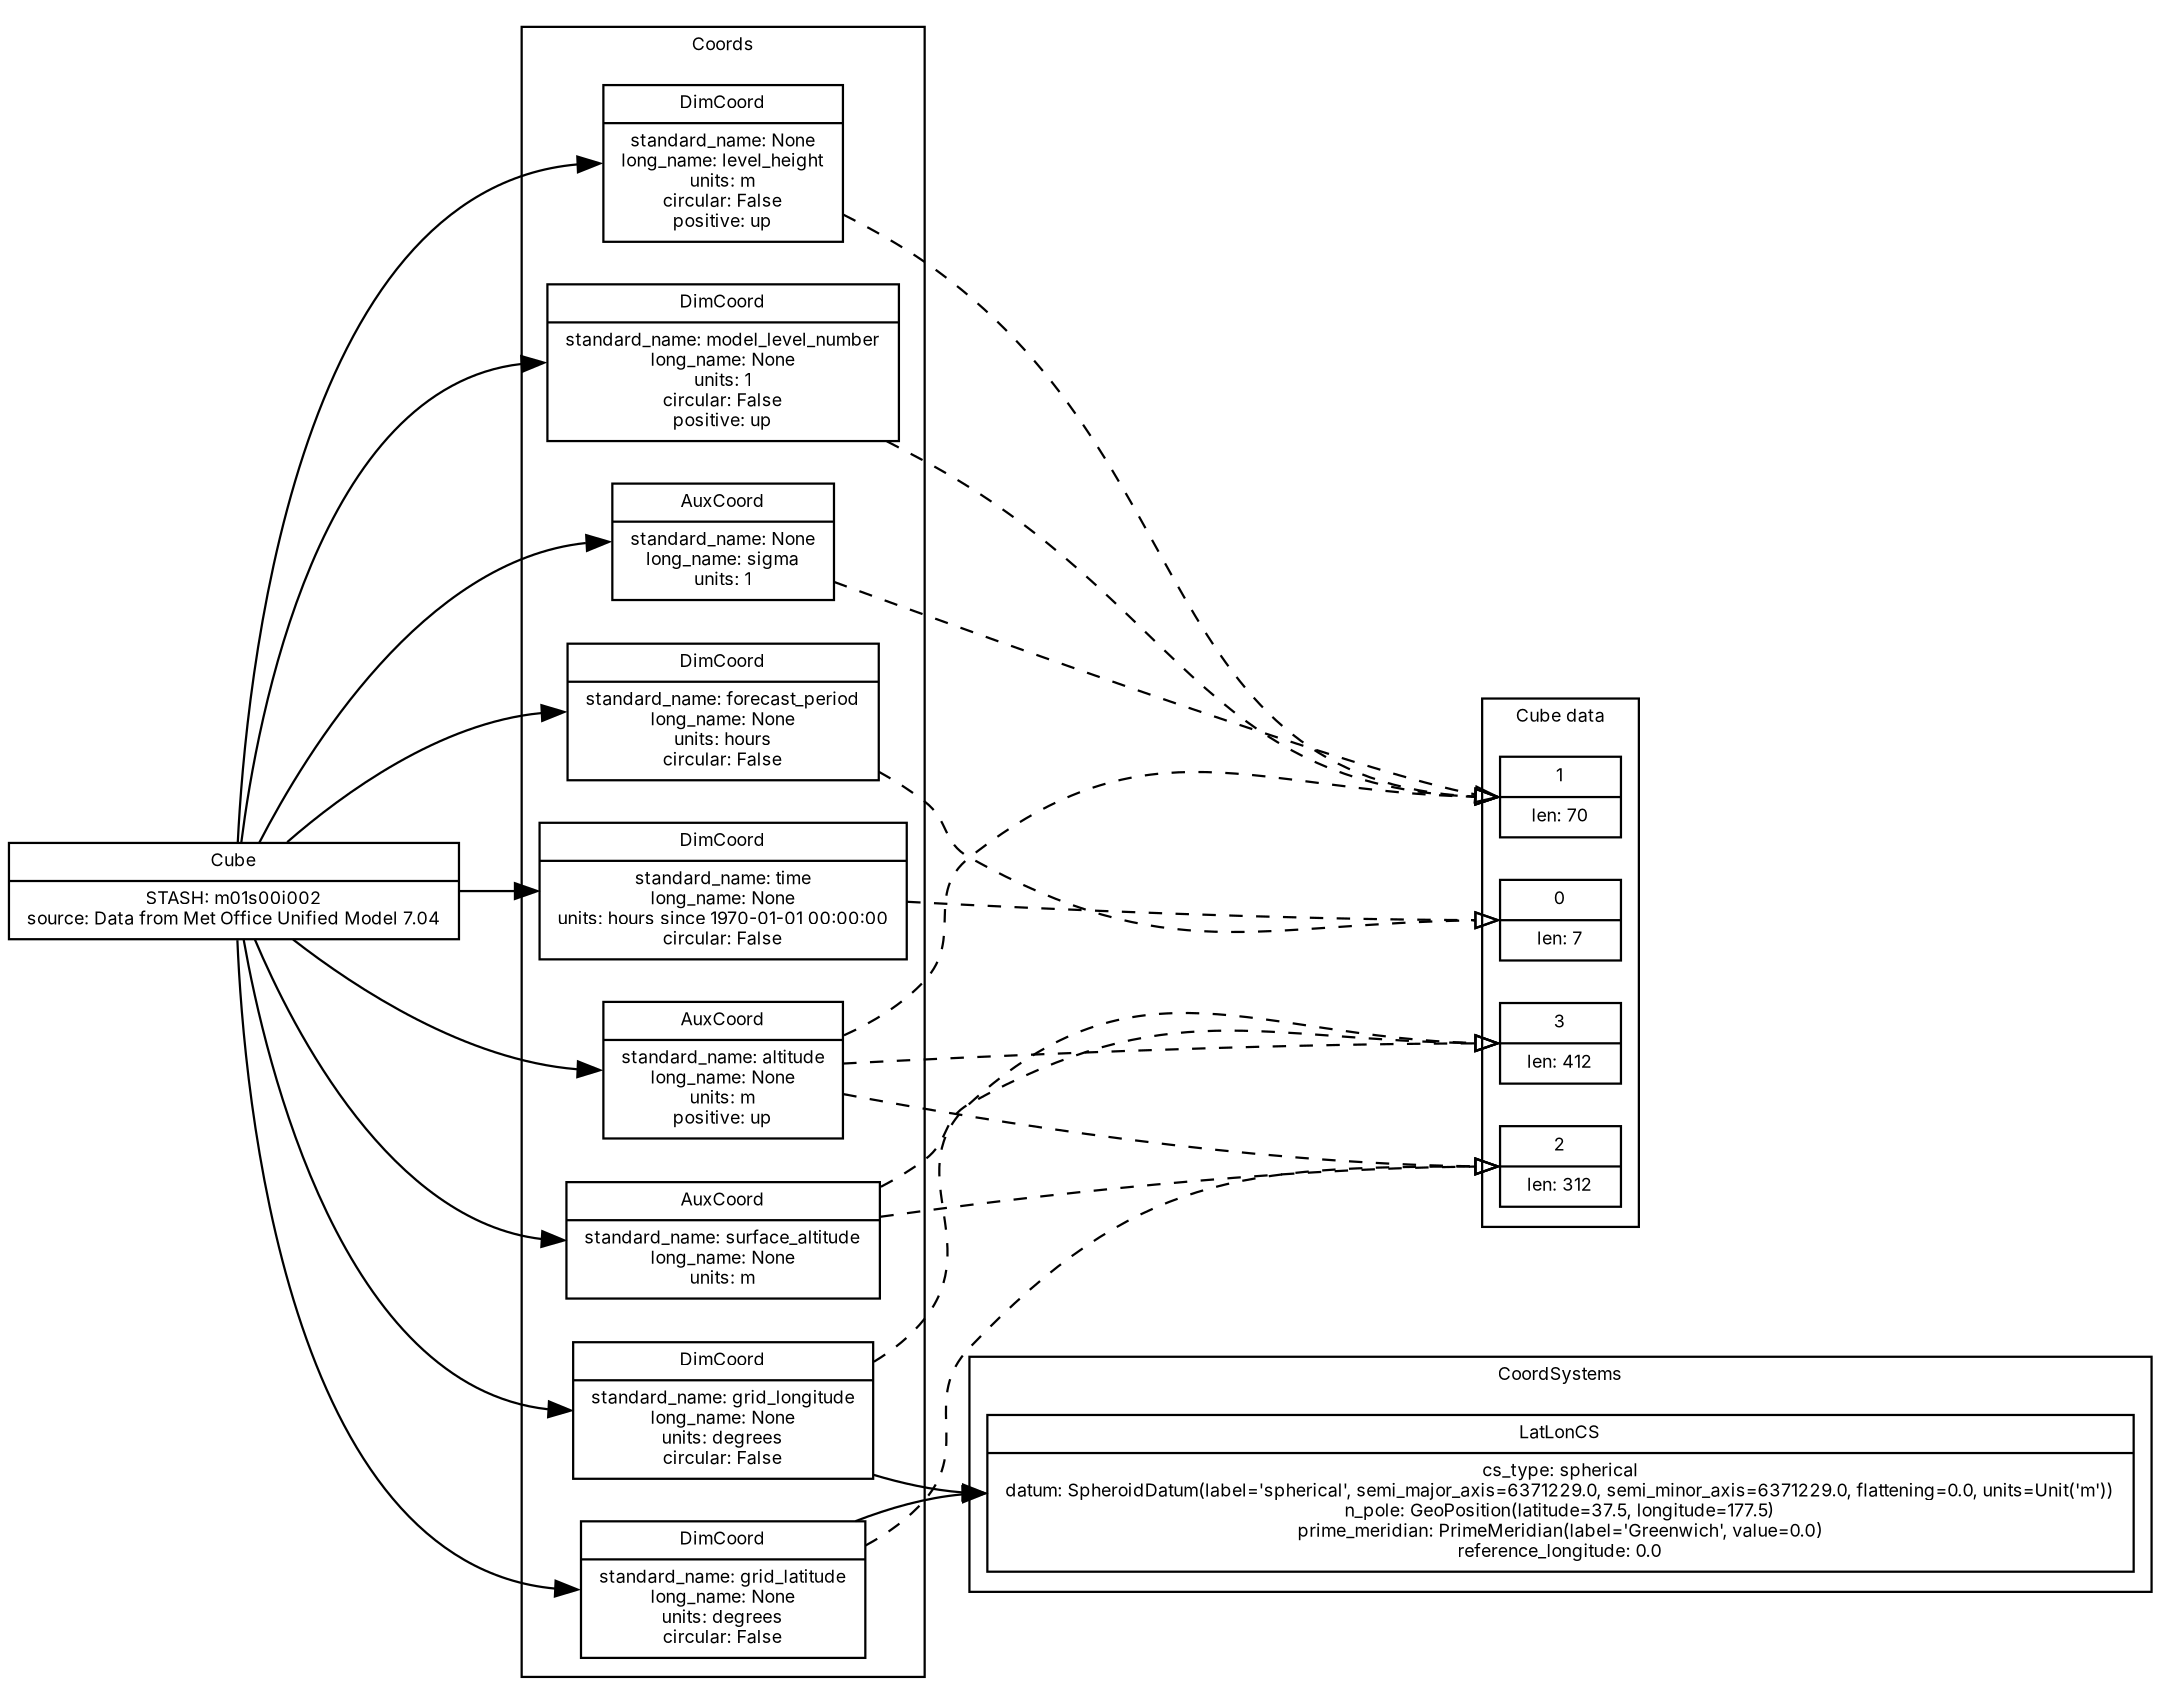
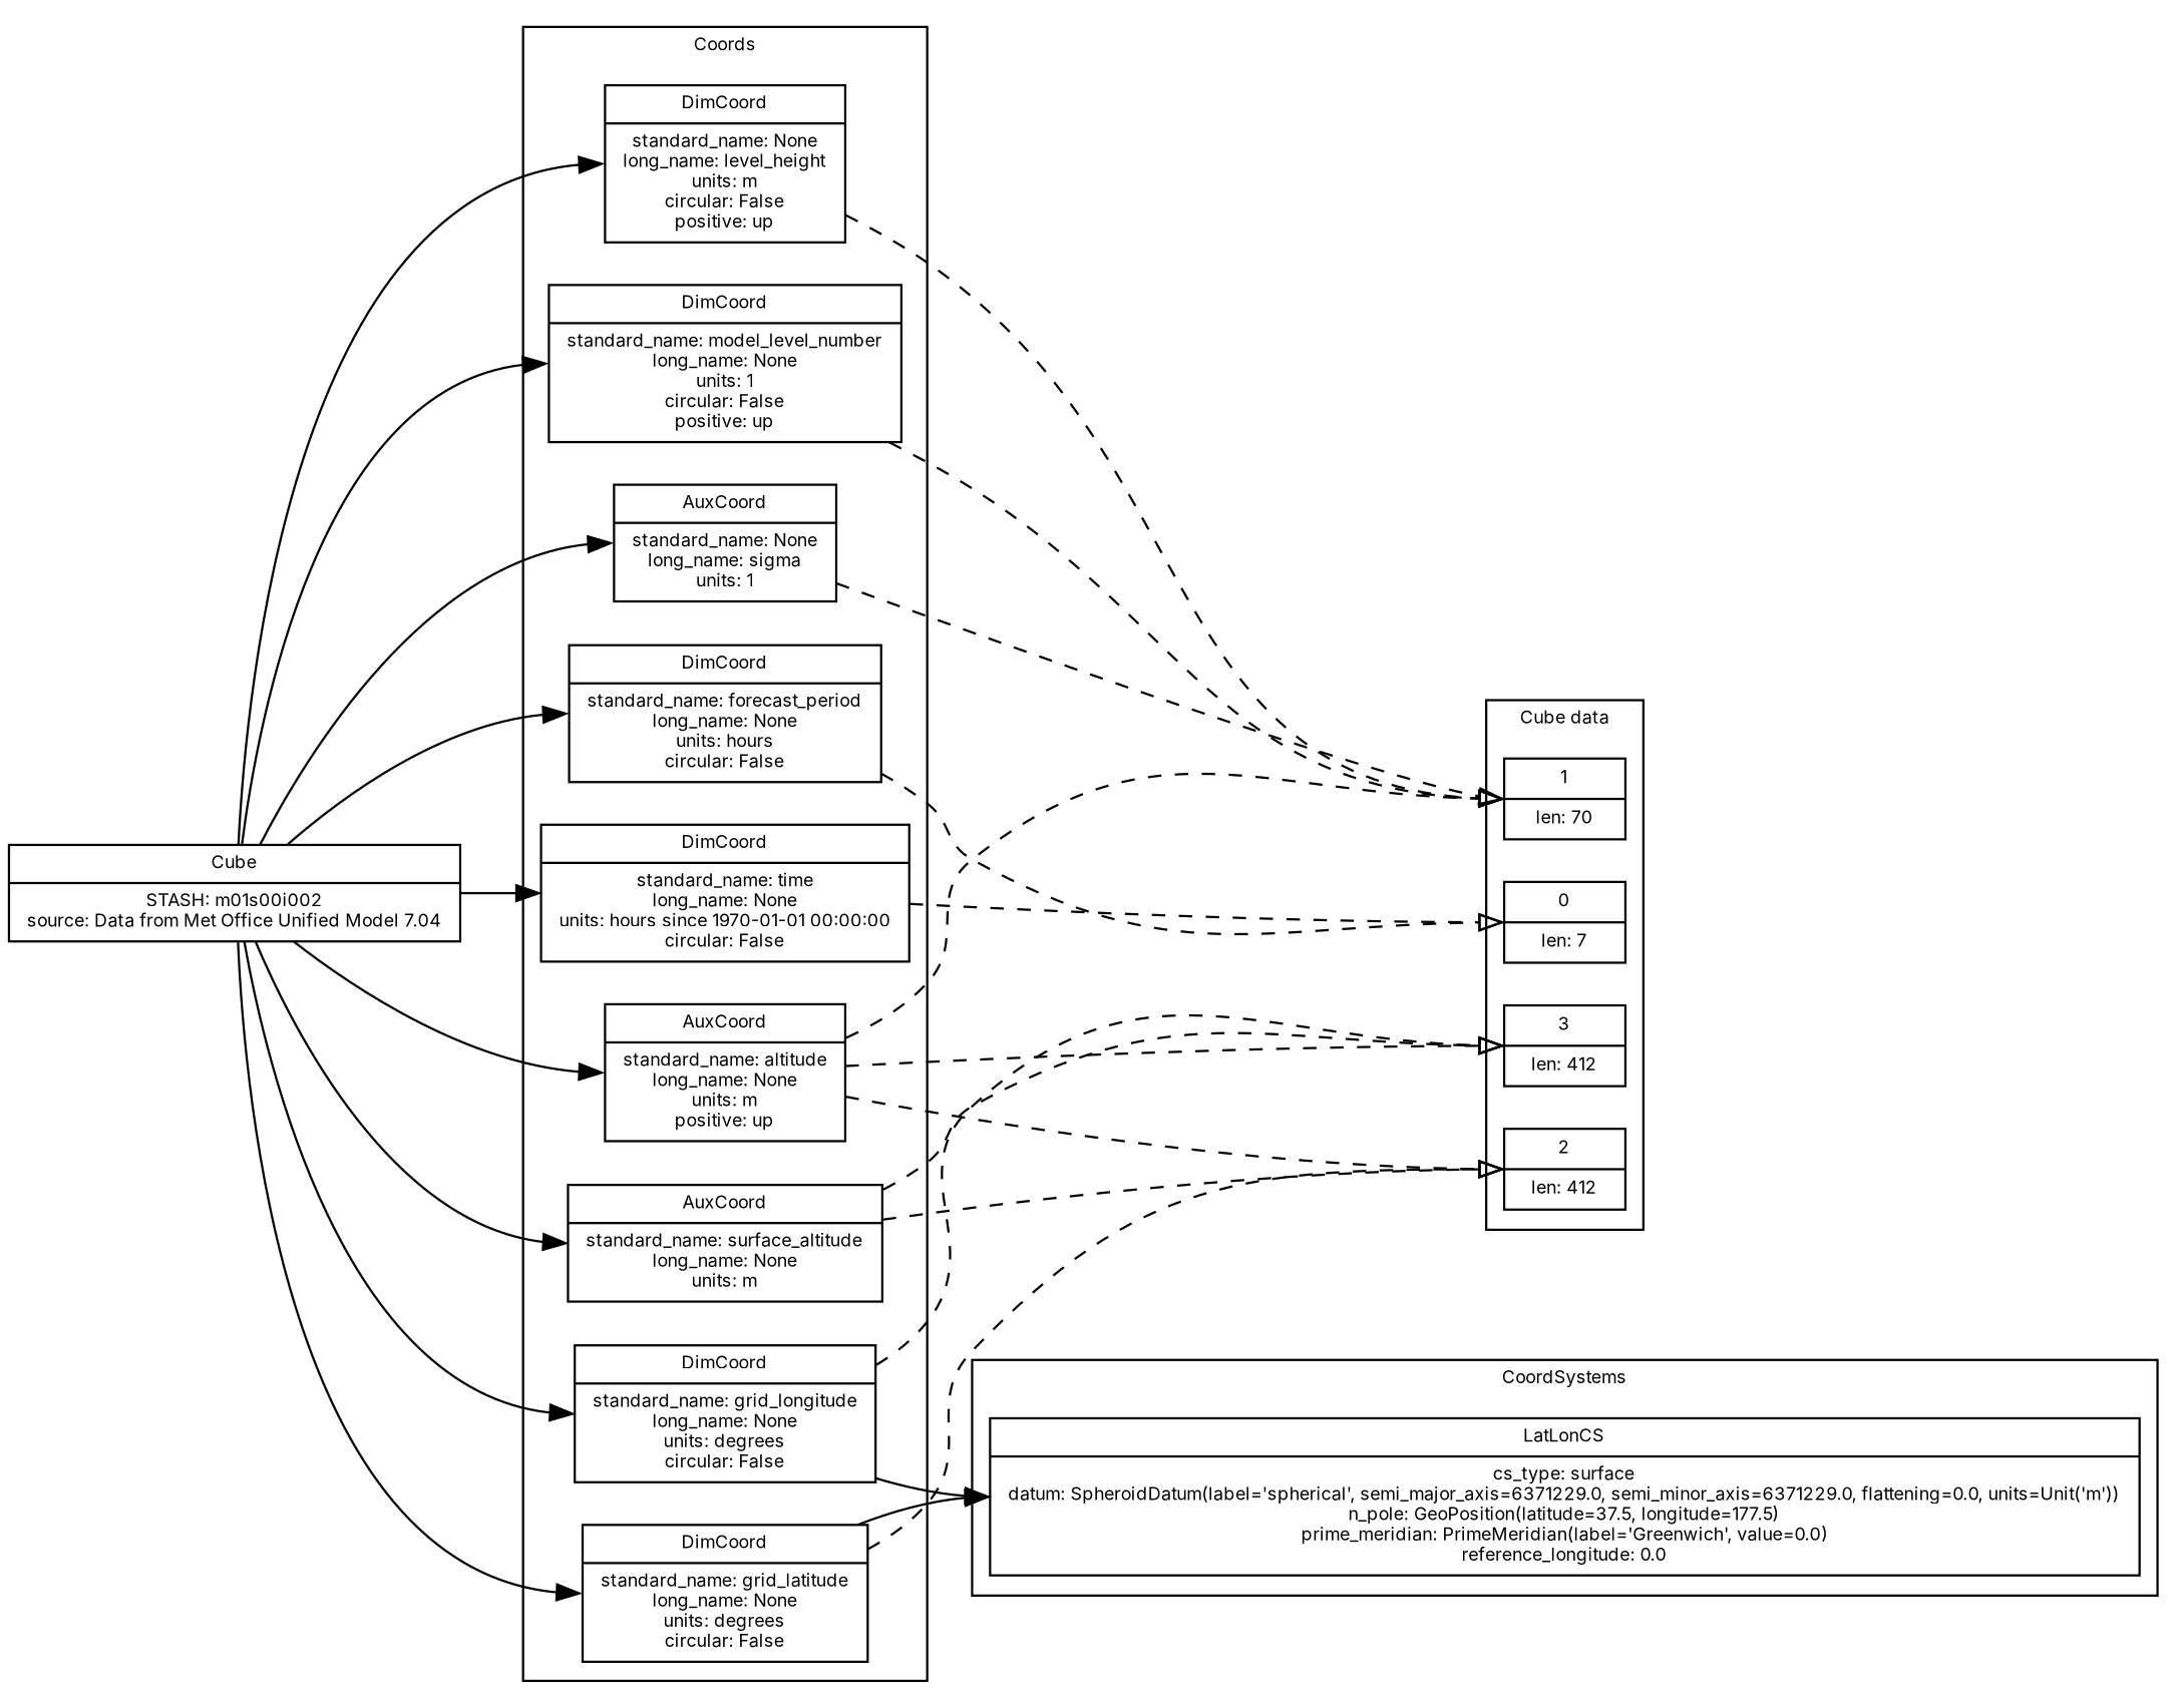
  digraph {
    fontname=Inter
    fontsize=8
    rankdir=LR
    node [fontname=Inter fontsize=8 shape=record]
    edge [arrowhead=onormal fontname=Inter headport=w style=dashed]
    n1 [label="AuxCoord|standard_name: altitude\nlong_name: None\nunits: m\npositive: up"]
    n2 [label="DimCoord|standard_name: forecast_period\nlong_name: None\nunits: hours\ncircular: False"]
    n3 [label="DimCoord|standard_name: grid_latitude\nlong_name: None\nunits: degrees\ncircular: False"]
    n4 [label="DimCoord|standard_name: grid_longitude\nlong_name: None\nunits: degrees\ncircular: False"]
    n5 [label="DimCoord|standard_name: None\nlong_name: level_height\nunits: m\ncircular: False\npositive: up"]
    n6 [label="DimCoord|standard_name: model_level_number\nlong_name: None\nunits: 1\ncircular: False\npositive: up"]
    n7 [label="AuxCoord|standard_name: None\nlong_name: sigma\nunits: 1"]
    n8 [label="AuxCoord|standard_name: surface_altitude\nlong_name: None\nunits: m"]
    n9 [label="DimCoord|standard_name: time\nlong_name: None\nunits: hours since 1970-01-01 00:00:00\ncircular: False"]
    n10 [label="0|len: 7"]
    n11 [label="1|len: 70"]
-   n12 [label="2|len: 312"]
+   n12 [label="2|len: 412"]
    n13 [label="3|len: 412"]
-   n14 [label="LatLonCS|cs_type: spherical\ndatum: SpheroidDatum(label='spherical', semi_major_axis=6371229.0, semi_minor_axis=6371229.0, flattening=0.0, units=Unit('m'))\nn_pole: GeoPosition(latitude=37.5, longitude=177.5)\nprime_meridian: PrimeMeridian(label='Greenwich', value=0.0)\nreference_longitude: 0.0"]
+   n14 [label="LatLonCS|cs_type: surface\ndatum: SpheroidDatum(label='spherical', semi_major_axis=6371229.0, semi_minor_axis=6371229.0, flattening=0.0, units=Unit('m'))\nn_pole: GeoPosition(latitude=37.5, longitude=177.5)\nprime_meridian: PrimeMeridian(label='Greenwich', value=0.0)\nreference_longitude: 0.0"]
    n15 [label="Cube|STASH: m01s00i002\nsource: Data from Met Office Unified Model 7.04"]
    subgraph cluster_1 {
      label=Coords
      n1
      n2
      n3
      n4
      n5
      n6
      n7
      n8
      n9
    }
    subgraph cluster_2 {
      label="Cube data"
      n10
      n11
      n12
      n13
    }
    subgraph cluster_3 {
      label=CoordSystems
      n14
    }
    n1 -> n11
    n1 -> n12
    n1 -> n13
    n2 -> n10
    n3 -> n12
    n3 -> n14 [arrowhead=normal style=""]
    n4 -> n13
    n4 -> n14 [arrowhead=normal style=""]
    n5 -> n11
    n6 -> n11
    n7 -> n11
    n8 -> n12
    n8 -> n13
    n9 -> n10
    n15 -> n1 [arrowhead=normal style=""]
    n15 -> n2 [arrowhead=normal style=""]
    n15 -> n3 [arrowhead=normal style=""]
    n15 -> n4 [arrowhead=normal style=""]
    n15 -> n5 [arrowhead=normal style=""]
    n15 -> n6 [arrowhead=normal style=""]
    n15 -> n7 [arrowhead=normal style=""]
    n15 -> n8 [arrowhead=normal style=""]
    n15 -> n9 [arrowhead=normal style=""]
  }
